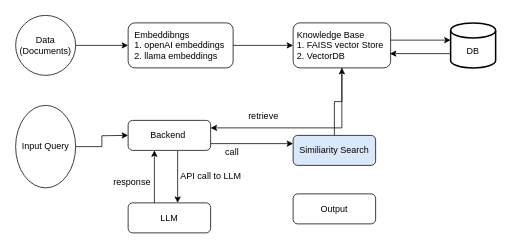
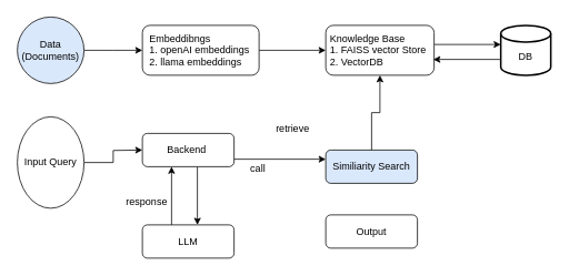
  <mxCell id="0" />
  <mxCell id="1" parent="0" />
  <mxCell id="2" style="edgeStyle=orthogonalEdgeStyle;rounded=0;orthogonalLoop=1;jettySize=auto;html=1;" edge="1" parent="1" source="3"><mxGeometry relative="1" as="geometry"><mxPoint x="170" y="60" as="targetPoint" /></mxGeometry></mxCell>
- <mxCell id="3" value="Data (Documents)" style="ellipse;whiteSpace=wrap;html=1;aspect=fixed;" vertex="1" parent="1"><mxGeometry x="20" y="20" width="80" height="80" as="geometry" /></mxCell>
+ <mxCell id="3" value="Data (Documents)" style="ellipse;whiteSpace=wrap;html=1;aspect=fixed;fillColor=#dae8fc;" vertex="1" parent="1"><mxGeometry x="20" y="20" width="80" height="80" as="geometry" /></mxCell>
  <mxCell id="4" style="edgeStyle=orthogonalEdgeStyle;rounded=0;orthogonalLoop=1;jettySize=auto;html=1;" edge="1" parent="1" source="5" target="7"><mxGeometry relative="1" as="geometry"><mxPoint x="400" y="60" as="targetPoint" /></mxGeometry></mxCell>
  <mxCell id="5" value="&amp;nbsp; Embeddibngs&amp;nbsp;&lt;div&gt;&amp;nbsp; 1. openAI embeddings&lt;/div&gt;&lt;div&gt;&amp;nbsp; 2. llama embeddings&lt;/div&gt;" style="rounded=1;whiteSpace=wrap;html=1;align=left;" vertex="1" parent="1"><mxGeometry x="170" y="30" width="140" height="60" as="geometry" /></mxCell>
  <mxCell id="6" style="edgeStyle=orthogonalEdgeStyle;rounded=0;orthogonalLoop=1;jettySize=auto;html=1;" edge="1" parent="1"><mxGeometry relative="1" as="geometry"><mxPoint x="520" y="53" as="sourcePoint" /><mxPoint x="600" y="53" as="targetPoint" /></mxGeometry></mxCell>
  <mxCell id="7" value="&amp;nbsp;Knowledge Base&lt;div&gt;&amp;nbsp;1. FAISS vector Store&lt;/div&gt;&lt;div&gt;&amp;nbsp;2. VectorDB&lt;/div&gt;" style="rounded=1;whiteSpace=wrap;html=1;align=left;" vertex="1" parent="1"><mxGeometry x="390" y="30" width="130" height="60" as="geometry" /></mxCell>
  <mxCell id="8" style="edgeStyle=orthogonalEdgeStyle;rounded=0;orthogonalLoop=1;jettySize=auto;html=1;" edge="1" parent="1" source="9"><mxGeometry relative="1" as="geometry"><mxPoint x="170" y="180" as="targetPoint" /></mxGeometry></mxCell>
  <mxCell id="9" value="Input Query" style="ellipse;whiteSpace=wrap;html=1;aspect=fixed;" vertex="1" parent="1"><mxGeometry x="20" y="140" width="80" height="110" as="geometry" /></mxCell>
- <mxCell id="10" style="edgeStyle=orthogonalEdgeStyle;rounded=0;orthogonalLoop=1;jettySize=auto;html=1;exitX=0.5;exitY=1;exitDx=0;exitDy=0;" edge="1" parent="1" source="7" target="13"><mxGeometry relative="1" as="geometry"><mxPoint x="310" y="180" as="sourcePoint" /><Array as="points"><mxPoint x="455" y="170" /></Array></mxGeometry></mxCell>
  <mxCell id="11" style="edgeStyle=orthogonalEdgeStyle;rounded=0;orthogonalLoop=1;jettySize=auto;html=1;" edge="1" parent="1"><mxGeometry relative="1" as="geometry"><mxPoint x="236" y="270" as="targetPoint" /><mxPoint x="236" y="200" as="sourcePoint" /></mxGeometry></mxCell>
  <mxCell id="12" style="edgeStyle=orthogonalEdgeStyle;rounded=0;orthogonalLoop=1;jettySize=auto;html=1;" edge="1" parent="1"><mxGeometry relative="1" as="geometry"><mxPoint x="390" y="191" as="targetPoint" /><mxPoint x="280" y="191" as="sourcePoint" /></mxGeometry></mxCell>
  <mxCell id="13" value="Backend&amp;nbsp;" style="rounded=1;whiteSpace=wrap;html=1;align=center;" vertex="1" parent="1"><mxGeometry x="170" y="160" width="110" height="40" as="geometry" /></mxCell>
  <mxCell id="14" value="retrieve" style="text;html=1;align=center;verticalAlign=middle;resizable=0;points=[];autosize=1;strokeColor=none;fillColor=none;" vertex="1" parent="1"><mxGeometry x="320" y="140" width="60" height="30" as="geometry" /></mxCell>
- <mxCell id="15" value="API call to LLM" style="text;html=1;align=center;verticalAlign=middle;resizable=0;points=[];autosize=1;strokeColor=none;fillColor=none;" vertex="1" parent="1"><mxGeometry x="230" y="220" width="100" height="30" as="geometry" /></mxCell>
  <mxCell id="16" style="edgeStyle=orthogonalEdgeStyle;rounded=0;orthogonalLoop=1;jettySize=auto;html=1;entryX=0.5;entryY=1;entryDx=0;entryDy=0;" edge="1" parent="1"><mxGeometry relative="1" as="geometry"><mxPoint x="205" y="270" as="sourcePoint" /><mxPoint x="205" y="200" as="targetPoint" /></mxGeometry></mxCell>
  <mxCell id="17" value="LLM" style="rounded=1;whiteSpace=wrap;html=1;align=center;" vertex="1" parent="1"><mxGeometry x="170" y="270" width="110" height="40" as="geometry" /></mxCell>
  <mxCell id="18" value="response" style="text;html=1;align=center;verticalAlign=middle;resizable=0;points=[];autosize=1;strokeColor=none;fillColor=none;" vertex="1" parent="1"><mxGeometry x="140" y="228" width="70" height="30" as="geometry" /></mxCell>
  <mxCell id="19" value="Output" style="rounded=1;whiteSpace=wrap;html=1;align=center;" vertex="1" parent="1"><mxGeometry x="390" y="258" width="110" height="40" as="geometry" /></mxCell>
  <mxCell id="20" value="&lt;div&gt;&lt;br&gt;&lt;/div&gt;DB" style="strokeWidth=2;html=1;shape=mxgraph.flowchart.database;whiteSpace=wrap;" vertex="1" parent="1"><mxGeometry x="600" y="30" width="60" height="60" as="geometry" /></mxCell>
  <mxCell id="21" style="edgeStyle=orthogonalEdgeStyle;rounded=0;orthogonalLoop=1;jettySize=auto;html=1;" edge="1" parent="1"><mxGeometry relative="1" as="geometry"><mxPoint x="599" y="71" as="sourcePoint" /><mxPoint x="519" y="71" as="targetPoint" /></mxGeometry></mxCell>
  <mxCell id="22" style="edgeStyle=orthogonalEdgeStyle;rounded=0;orthogonalLoop=1;jettySize=auto;html=1;" edge="1" parent="1" source="23" target="7"><mxGeometry relative="1" as="geometry" /></mxCell>
  <mxCell id="23" value="Similiarity Search" style="rounded=1;whiteSpace=wrap;html=1;align=center;fillColor=#dae8fc;" vertex="1" parent="1"><mxGeometry x="390" y="180" width="110" height="40" as="geometry" /></mxCell>
  <mxCell id="24" value="call&amp;nbsp;" style="text;html=1;align=center;verticalAlign=middle;resizable=0;points=[];autosize=1;strokeColor=none;fillColor=none;" vertex="1" parent="1"><mxGeometry x="290" y="188" width="40" height="30" as="geometry" /></mxCell>
